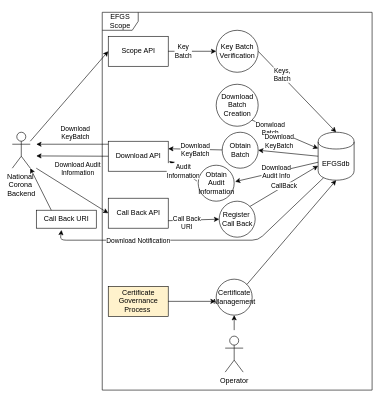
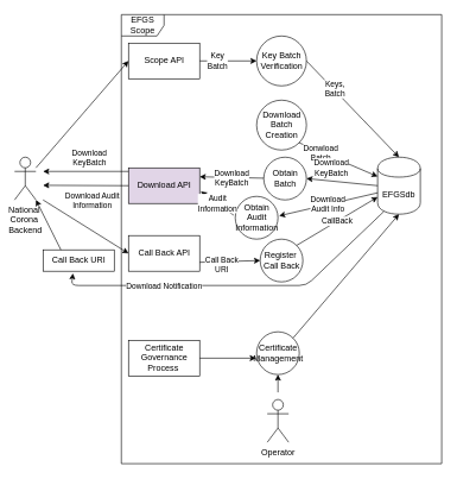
  <mxCell id="0" />
  <mxCell id="1" parent="0" />
  <mxCell id="2" value="EFGS Scope" style="shape=umlFrame;whiteSpace=wrap;html=1;" parent="1" vertex="1"><mxGeometry x="170" y="20" width="450" height="630" as="geometry" /></mxCell>
  <mxCell id="3" value="Scope API" style="html=1;dashed=0;whitespace=wrap;" parent="1" vertex="1"><mxGeometry x="180" y="60" width="100" height="50" as="geometry" /></mxCell>
- <mxCell id="4" value="Download API" style="html=1;dashed=0;whitespace=wrap;" parent="1" vertex="1"><mxGeometry x="180" y="235" width="100" height="50" as="geometry" /></mxCell>
- <mxCell id="5" value="Certificate &lt;br&gt;Governance&lt;br&gt;Process&amp;nbsp;" style="html=1;dashed=0;whitespace=wrap;fillColor=#fff2cc;" parent="1" vertex="1"><mxGeometry x="180" y="477" width="100" height="50" as="geometry" /></mxCell>
+ <mxCell id="4" value="Download API" style="html=1;dashed=0;whitespace=wrap;fillColor=#e1d5e7;" parent="1" vertex="1"><mxGeometry x="180" y="235" width="100" height="50" as="geometry" /></mxCell>
+ <mxCell id="5" value="Certificate &lt;br&gt;Governance&lt;br&gt;Process&amp;nbsp;" style="html=1;dashed=0;whitespace=wrap;" parent="1" vertex="1"><mxGeometry x="180" y="477" width="100" height="50" as="geometry" /></mxCell>
  <mxCell id="6" value="EFGSdb" style="shape=cylinder;whiteSpace=wrap;html=1;boundedLbl=1;backgroundOutline=1;" parent="1" vertex="1"><mxGeometry x="530" y="220" width="60" height="80" as="geometry" /></mxCell>
  <mxCell id="7" value="Key Batch&lt;br&gt;Verification" style="shape=ellipse;html=1;dashed=0;whitespace=wrap;perimeter=ellipsePerimeter;" parent="1" vertex="1"><mxGeometry x="360" y="50" width="70" height="70" as="geometry" /></mxCell>
  <mxCell id="8" value="" style="endArrow=classic;html=1;entryX=0;entryY=0.5;entryDx=0;entryDy=0;exitX=1;exitY=0.5;exitDx=0;exitDy=0;" parent="1" source="3" target="7" edge="1"><mxGeometry width="50" height="50" relative="1" as="geometry"><mxPoint x="337.586" y="20" as="sourcePoint" /><mxPoint x="330" y="310" as="targetPoint" /></mxGeometry></mxCell>
  <mxCell id="9" value="Key&lt;br&gt;Batch" style="edgeLabel;html=1;align=center;verticalAlign=middle;resizable=0;points=[];" parent="8" vertex="1" connectable="0"><mxGeometry x="-0.4" y="1" relative="1" as="geometry"><mxPoint as="offset" /></mxGeometry></mxCell>
  <mxCell id="10" value="" style="endArrow=classic;html=1;entryX=0.5;entryY=0;entryDx=0;entryDy=0;exitX=1;exitY=0.5;exitDx=0;exitDy=0;" parent="1" source="7" target="6" edge="1"><mxGeometry width="50" height="50" relative="1" as="geometry"><mxPoint x="280" y="360" as="sourcePoint" /><mxPoint x="330" y="310" as="targetPoint" /></mxGeometry></mxCell>
  <mxCell id="11" value="Keys,&lt;br&gt;Batch" style="edgeLabel;html=1;align=center;verticalAlign=middle;resizable=0;points=[];" parent="10" vertex="1" connectable="0"><mxGeometry x="-0.412" y="2" relative="1" as="geometry"><mxPoint as="offset" /></mxGeometry></mxCell>
  <mxCell id="12" value="Download &lt;br&gt;Batch&lt;br&gt;Creation" style="shape=ellipse;html=1;dashed=0;whitespace=wrap;perimeter=ellipsePerimeter;" parent="1" vertex="1"><mxGeometry x="360" y="140" width="70" height="70" as="geometry" /></mxCell>
  <mxCell id="13" value="" style="endArrow=classic;html=1;exitX=1;exitY=1;exitDx=0;exitDy=0;" parent="1" source="12" target="6" edge="1"><mxGeometry width="50" height="50" relative="1" as="geometry"><mxPoint x="280" y="360" as="sourcePoint" /><mxPoint x="330" y="310" as="targetPoint" /></mxGeometry></mxCell>
  <mxCell id="14" value="Donwload&lt;br&gt;Batch" style="edgeLabel;html=1;align=center;verticalAlign=middle;resizable=0;points=[];" parent="13" vertex="1" connectable="0"><mxGeometry x="-0.443" y="-1" relative="1" as="geometry"><mxPoint as="offset" /></mxGeometry></mxCell>
  <mxCell id="15" value="Obtain &lt;br&gt;Batch" style="shape=ellipse;html=1;dashed=0;whitespace=wrap;perimeter=ellipsePerimeter;" parent="1" vertex="1"><mxGeometry x="370" y="220" width="60" height="60" as="geometry" /></mxCell>
  <mxCell id="16" value="" style="endArrow=classic;html=1;entryX=1;entryY=0.5;entryDx=0;entryDy=0;exitX=0;exitY=0.5;exitDx=0;exitDy=0;" parent="1" source="6" target="15" edge="1"><mxGeometry width="50" height="50" relative="1" as="geometry"><mxPoint x="510" y="350" as="sourcePoint" /><mxPoint x="550" y="240" as="targetPoint" /></mxGeometry></mxCell>
  <mxCell id="17" value="Download&lt;br&gt;KeyBatch" style="edgeLabel;html=1;align=center;verticalAlign=middle;resizable=0;points=[];" parent="16" vertex="1" connectable="0"><mxGeometry x="0.309" y="2" relative="1" as="geometry"><mxPoint y="-20.45" as="offset" /></mxGeometry></mxCell>
  <mxCell id="18" value="Call Back API" style="html=1;dashed=0;whitespace=wrap;" parent="1" vertex="1"><mxGeometry x="180" y="330" width="100" height="50" as="geometry" /></mxCell>
  <mxCell id="19" value="Register&amp;nbsp;&lt;br&gt;Call Back" style="shape=ellipse;html=1;dashed=0;whitespace=wrap;perimeter=ellipsePerimeter;" parent="1" vertex="1"><mxGeometry x="365" y="335" width="60" height="60" as="geometry" /></mxCell>
  <mxCell id="20" value="CallBack" style="endArrow=classic;html=1;entryX=0;entryY=0.7;entryDx=0;entryDy=0;exitX=1;exitY=0;exitDx=0;exitDy=0;" parent="1" source="19" target="6" edge="1"><mxGeometry width="50" height="50" relative="1" as="geometry"><mxPoint x="280" y="360" as="sourcePoint" /><mxPoint x="330" y="310" as="targetPoint" /></mxGeometry></mxCell>
  <mxCell id="21" value="Download&lt;br&gt;KeyBatch" style="endArrow=classic;html=1;entryX=1;entryY=0.25;entryDx=0;entryDy=0;" parent="1" source="15" target="4" edge="1"><mxGeometry width="50" height="50" relative="1" as="geometry"><mxPoint x="280" y="360" as="sourcePoint" /><mxPoint x="330" y="310" as="targetPoint" /></mxGeometry></mxCell>
  <mxCell id="22" value="" style="endArrow=classic;html=1;entryX=0;entryY=0.5;entryDx=0;entryDy=0;exitX=1;exitY=0.75;exitDx=0;exitDy=0;" parent="1" source="18" target="19" edge="1"><mxGeometry width="50" height="50" relative="1" as="geometry"><mxPoint x="310" y="355" as="sourcePoint" /><mxPoint x="330" y="310" as="targetPoint" /></mxGeometry></mxCell>
  <mxCell id="23" value="Call Back&lt;br&gt;URI" style="edgeLabel;html=1;align=center;verticalAlign=middle;resizable=0;points=[];" parent="22" vertex="1" connectable="0"><mxGeometry x="-0.29" y="-4" relative="1" as="geometry"><mxPoint as="offset" /></mxGeometry></mxCell>
  <mxCell id="24" value="Certificate&lt;br&gt;Management" style="shape=ellipse;html=1;dashed=0;whitespace=wrap;perimeter=ellipsePerimeter;" parent="1" vertex="1"><mxGeometry x="360" y="465" width="60" height="60" as="geometry" /></mxCell>
  <mxCell id="25" value="" style="endArrow=classic;html=1;entryX=0.5;entryY=1;entryDx=0;entryDy=0;exitX=1;exitY=0;exitDx=0;exitDy=0;" parent="1" source="24" target="6" edge="1"><mxGeometry width="50" height="50" relative="1" as="geometry"><mxPoint x="280" y="360" as="sourcePoint" /><mxPoint x="330" y="310" as="targetPoint" /></mxGeometry></mxCell>
  <mxCell id="26" value="Operator" style="shape=umlActor;verticalLabelPosition=bottom;verticalAlign=top;html=1;" parent="1" vertex="1"><mxGeometry x="375" y="560" width="30" height="60" as="geometry" /></mxCell>
  <mxCell id="27" value="" style="endArrow=classic;html=1;entryX=0.5;entryY=1;entryDx=0;entryDy=0;" parent="1" target="24" edge="1"><mxGeometry width="50" height="50" relative="1" as="geometry"><mxPoint x="390" y="550" as="sourcePoint" /><mxPoint x="330" y="310" as="targetPoint" /></mxGeometry></mxCell>
  <mxCell id="28" value="" style="endArrow=classic;html=1;exitX=1;exitY=0.5;exitDx=0;exitDy=0;" parent="1" source="5" edge="1"><mxGeometry width="50" height="50" relative="1" as="geometry"><mxPoint x="350" y="500" as="sourcePoint" /><mxPoint x="359" y="502" as="targetPoint" /></mxGeometry></mxCell>
  <mxCell id="29" value="National&amp;nbsp;&lt;br&gt;Corona&amp;nbsp;&lt;br&gt;Backend" style="shape=umlActor;verticalLabelPosition=bottom;verticalAlign=top;html=1;" parent="1" vertex="1"><mxGeometry x="20" y="220" width="30" height="60" as="geometry" /></mxCell>
  <mxCell id="30" value="" style="endArrow=classic;html=1;entryX=0;entryY=0.5;entryDx=0;entryDy=0;" parent="1" target="3" edge="1"><mxGeometry width="50" height="50" relative="1" as="geometry"><mxPoint x="50" y="235" as="sourcePoint" /><mxPoint x="100" y="185" as="targetPoint" /></mxGeometry></mxCell>
  <mxCell id="31" value="" style="endArrow=classic;html=1;" parent="1" edge="1"><mxGeometry width="50" height="50" relative="1" as="geometry"><mxPoint x="180" y="240" as="sourcePoint" /><mxPoint x="60" y="240" as="targetPoint" /></mxGeometry></mxCell>
  <mxCell id="32" value="Download&lt;br&gt;KeyBatch" style="edgeLabel;html=1;align=center;verticalAlign=middle;resizable=0;points=[];" parent="31" vertex="1" connectable="0"><mxGeometry x="-0.246" y="1" relative="1" as="geometry"><mxPoint x="-11" y="-21" as="offset" /></mxGeometry></mxCell>
  <mxCell id="33" value="" style="endArrow=classic;html=1;entryX=0;entryY=0.5;entryDx=0;entryDy=0;" parent="1" target="18" edge="1"><mxGeometry width="50" height="50" relative="1" as="geometry"><mxPoint x="60" y="280" as="sourcePoint" /><mxPoint x="330" y="350" as="targetPoint" /></mxGeometry></mxCell>
  <mxCell id="34" value="Call Back URI" style="html=1;dashed=0;whitespace=wrap;" parent="1" vertex="1"><mxGeometry x="60" y="350" width="100" height="30" as="geometry" /></mxCell>
  <mxCell id="35" value="" style="endArrow=classic;html=1;exitX=0.25;exitY=0;exitDx=0;exitDy=0;" parent="1" source="34" target="29" edge="1"><mxGeometry width="50" height="50" relative="1" as="geometry"><mxPoint x="280" y="400" as="sourcePoint" /><mxPoint x="330" y="350" as="targetPoint" /></mxGeometry></mxCell>
  <mxCell id="36" value="" style="endArrow=classic;html=1;entryX=0.42;entryY=1.1;entryDx=0;entryDy=0;entryPerimeter=0;exitX=0.15;exitY=0.95;exitDx=0;exitDy=0;exitPerimeter=0;" parent="1" source="6" target="34" edge="1"><mxGeometry width="50" height="50" relative="1" as="geometry"><mxPoint x="260" y="465" as="sourcePoint" /><mxPoint x="310" y="415" as="targetPoint" /><Array as="points"><mxPoint x="430" y="400" /><mxPoint x="100" y="400" /></Array></mxGeometry></mxCell>
  <mxCell id="37" value="Download Notification" style="edgeLabel;html=1;align=center;verticalAlign=middle;resizable=0;points=[];" parent="36" vertex="1" connectable="0"><mxGeometry x="0.409" y="1" relative="1" as="geometry"><mxPoint as="offset" /></mxGeometry></mxCell>
  <mxCell id="38" value="" style="endArrow=classic;html=1;" edge="1" parent="1"><mxGeometry width="50" height="50" relative="1" as="geometry"><mxPoint x="180" y="260" as="sourcePoint" /><mxPoint x="60" y="259.5" as="targetPoint" /></mxGeometry></mxCell>
  <mxCell id="39" value="Download Audit &lt;br&gt;Information" style="edgeLabel;html=1;align=center;verticalAlign=middle;resizable=0;points=[];" vertex="1" connectable="0" parent="38"><mxGeometry x="-0.246" y="1" relative="1" as="geometry"><mxPoint x="-6" y="19.5" as="offset" /></mxGeometry></mxCell>
  <mxCell id="40" value="Obtain&lt;br&gt;Audit&lt;br&gt;Information" style="shape=ellipse;html=1;dashed=0;whitespace=wrap;perimeter=ellipsePerimeter;" vertex="1" parent="1"><mxGeometry x="330" y="275" width="60" height="60" as="geometry" /></mxCell>
  <mxCell id="41" value="" style="endArrow=classic;html=1;entryX=1.026;entryY=0.456;entryDx=0;entryDy=0;entryPerimeter=0;" edge="1" parent="1" target="40"><mxGeometry width="50" height="50" relative="1" as="geometry"><mxPoint x="530" y="270" as="sourcePoint" /><mxPoint x="440" y="260" as="targetPoint" /></mxGeometry></mxCell>
  <mxCell id="42" value="Download&lt;br&gt;Audit Info" style="edgeLabel;html=1;align=center;verticalAlign=middle;resizable=0;points=[];" vertex="1" connectable="0" parent="41"><mxGeometry x="0.309" y="2" relative="1" as="geometry"><mxPoint x="19.96" y="-8.08" as="offset" /></mxGeometry></mxCell>
  <mxCell id="43" value="Audit&lt;br&gt;Information" style="endArrow=classic;html=1;entryX=1.016;entryY=0.662;entryDx=0;entryDy=0;exitX=-0.037;exitY=0.44;exitDx=0;exitDy=0;exitPerimeter=0;entryPerimeter=0;" edge="1" parent="1" source="40" target="4"><mxGeometry width="50" height="50" relative="1" as="geometry"><mxPoint x="380.007" y="259.351" as="sourcePoint" /><mxPoint x="300" y="257.5" as="targetPoint" /></mxGeometry></mxCell>
